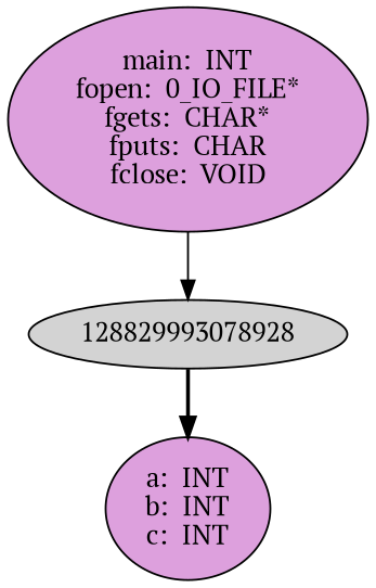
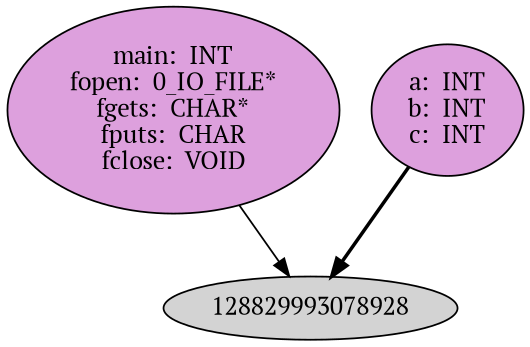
  digraph {
    fontname="PT Serif"
    node [style=filled fillcolor=plum fontname="PT Serif"]
    edge [fontname="PT Serif"]
    n1 [label="main:  INT\nfopen:  0_IO_FILE*\nfgets:  CHAR*\nfputs:  CHAR\nfclose:  VOID"]
    128829993078928 [fillcolor=lightgrey]
    n3 [label="a:  INT\nb:  INT\nc:  INT"]
    n1 -> 128829993078928 [style=solid]
-   128829993078928 -> n3 [style=bold]
+   n3 -> 128829993078928 [style=bold]
  }
